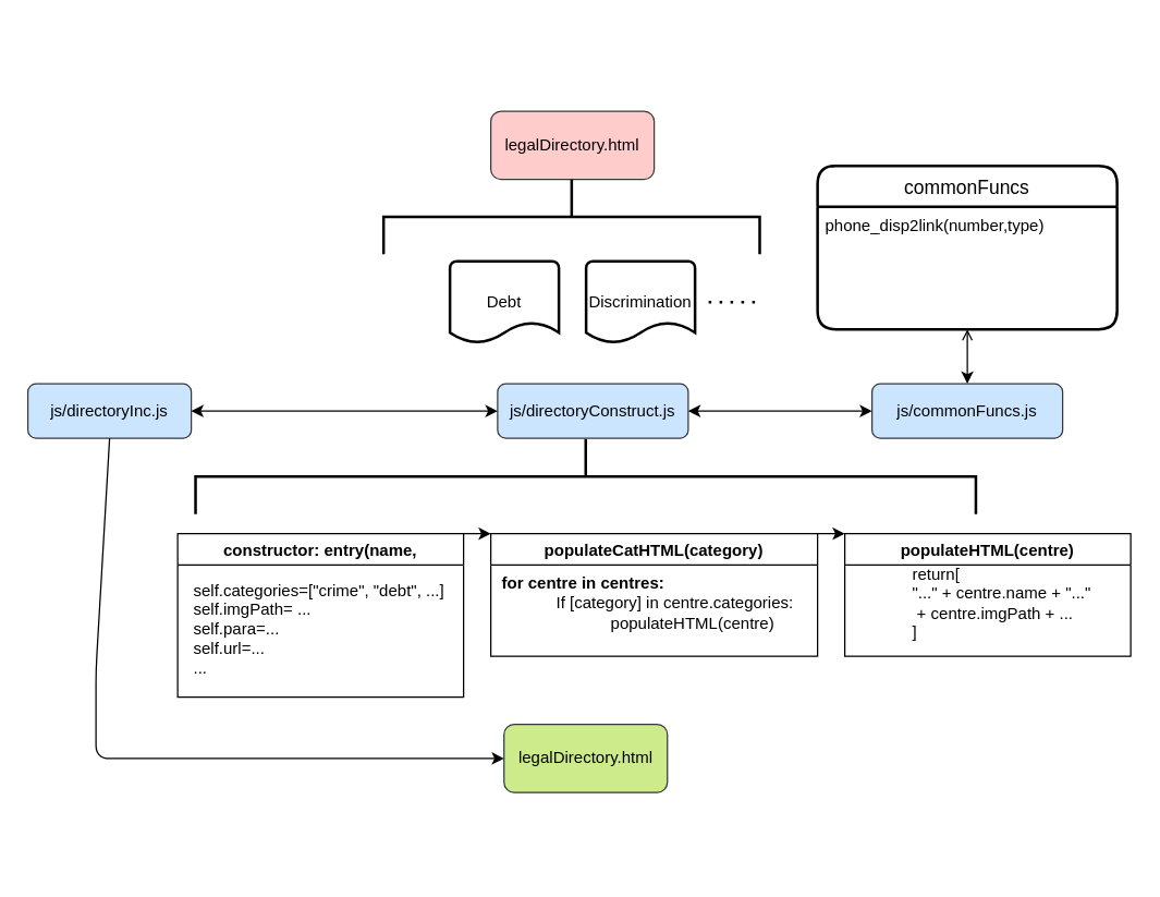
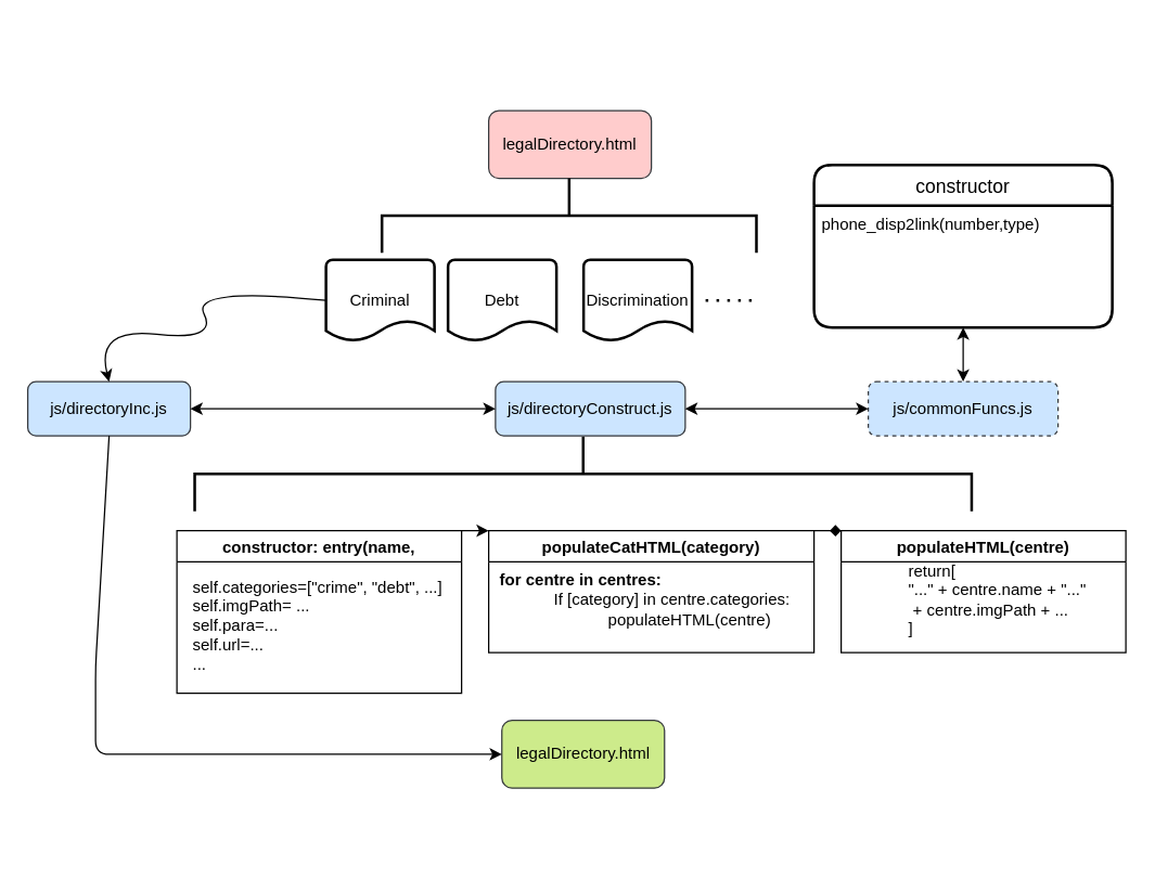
  <mxCell id="0" />
  <mxCell id="1" parent="0" />
  <mxCell id="2" value="legalDirectory.html" style="rounded=1;whiteSpace=wrap;html=1;fillColor=#ffcccc;strokeColor=#36393d;" vertex="1" parent="1"><mxGeometry x="360" y="81" width="120" height="50" as="geometry" /></mxCell>
  <mxCell id="3" value="" style="strokeWidth=2;html=1;shape=mxgraph.flowchart.annotation_2;align=left;labelPosition=right;pointerEvents=1;rotation=90;" vertex="1" parent="1"><mxGeometry x="391.88" y="20.38" width="55" height="276.25" as="geometry" /></mxCell>
+ <mxCell id="4" value="Criminal" style="strokeWidth=2;html=1;shape=mxgraph.flowchart.document2;whiteSpace=wrap;size=0.25;" vertex="1" parent="1"><mxGeometry x="240" y="191" width="80" height="60" as="geometry" /></mxCell>
  <mxCell id="5" value="Debt" style="strokeWidth=2;html=1;shape=mxgraph.flowchart.document2;whiteSpace=wrap;size=0.25;" vertex="1" parent="1"><mxGeometry x="330" y="191" width="80" height="60" as="geometry" /></mxCell>
  <mxCell id="6" value="Discrimination" style="strokeWidth=2;html=1;shape=mxgraph.flowchart.document2;whiteSpace=wrap;size=0.25;" vertex="1" parent="1"><mxGeometry x="430" y="191" width="80" height="60" as="geometry" /></mxCell>
  <mxCell id="7" value="" style="endArrow=none;dashed=1;html=1;dashPattern=1 3;strokeWidth=2;" edge="1" parent="1"><mxGeometry width="50" height="50" relative="1" as="geometry"><mxPoint x="520" y="221" as="sourcePoint" /><mxPoint x="560" y="221" as="targetPoint" /></mxGeometry></mxCell>
  <mxCell id="8" value="populateHTML(centre)" style="swimlane;" vertex="1" parent="1"><mxGeometry x="620" y="391" width="210" height="90" as="geometry" /></mxCell>
  <mxCell id="9" value="&lt;blockquote style=&quot;margin: 0 0 0 40px ; border: none ; padding: 0px&quot;&gt;&lt;div style=&quot;text-align: left&quot;&gt;return[&lt;/div&gt;&lt;div style=&quot;text-align: left&quot;&gt;&quot;...&quot; + centre.name + &quot;...&quot;&lt;/div&gt;&lt;div style=&quot;text-align: left&quot;&gt;&amp;nbsp;+ centre.imgPath + ...&lt;/div&gt;&lt;div style=&quot;text-align: left&quot;&gt;]&lt;/div&gt;&lt;/blockquote&gt;" style="text;html=1;align=center;verticalAlign=middle;resizable=0;points=[];autosize=1;" vertex="1" parent="8"><mxGeometry y="20.63" width="190" height="60" as="geometry" /></mxCell>
  <mxCell id="10" value="legalDirectory.html" style="rounded=1;whiteSpace=wrap;html=1;fillColor=#cdeb8b;strokeColor=#36393d;" vertex="1" parent="1"><mxGeometry x="369.7" y="531" width="120" height="50" as="geometry" /></mxCell>
  <mxCell id="11" value="constructor: entry(name," style="swimlane;" vertex="1" parent="1"><mxGeometry x="130" y="391" width="210" height="120" as="geometry" /></mxCell>
  <mxCell id="12" value="&lt;div&gt;&lt;blockquote style=&quot;margin: 0 0 0 40px ; border: none ; padding: 0px&quot;&gt;&lt;div&gt;self.categories=[&quot;crime&quot;, &quot;debt&quot;, ...]&lt;/div&gt;&lt;div&gt;self.imgPath= ...&lt;/div&gt;&lt;div&gt;self.para=...&lt;/div&gt;&lt;div&gt;self.url=...&lt;/div&gt;&lt;div&gt;...&lt;/div&gt;&lt;/blockquote&gt;&lt;/div&gt;" style="text;html=1;align=left;verticalAlign=middle;resizable=0;points=[];autosize=1;" vertex="1" parent="11"><mxGeometry x="-30" y="30" width="240" height="80" as="geometry" /></mxCell>
  <mxCell id="13" value="populateCatHTML(category)" style="swimlane;" vertex="1" parent="1"><mxGeometry x="360" y="391" width="240" height="90" as="geometry" /></mxCell>
  <mxCell id="14" value="&lt;div style=&quot;text-align: left&quot;&gt;&lt;span style=&quot;font-weight: 700 ; text-align: center&quot;&gt;for centre in centres:&lt;/span&gt;&lt;span&gt;&lt;br&gt;&lt;/span&gt;&lt;/div&gt;&lt;blockquote style=&quot;margin: 0 0 0 40px ; border: none ; padding: 0px&quot;&gt;&lt;div style=&quot;text-align: left&quot;&gt;&lt;span&gt;If [category] in centre.categories:&lt;/span&gt;&lt;/div&gt;&lt;blockquote style=&quot;margin: 0 0 0 40px ; border: none ; padding: 0px&quot;&gt;&lt;div style=&quot;text-align: left&quot;&gt;&lt;span&gt;populateHTML(centre)&lt;/span&gt;&lt;/div&gt;&lt;/blockquote&gt;&lt;/blockquote&gt;" style="text;html=1;align=center;verticalAlign=middle;resizable=0;points=[];autosize=1;" vertex="1" parent="13"><mxGeometry y="25.63" width="230" height="50" as="geometry" /></mxCell>
  <mxCell id="15" value="js/directoryConstruct.js" style="rounded=1;whiteSpace=wrap;html=1;fillColor=#cce5ff;strokeColor=#36393d;" vertex="1" parent="1"><mxGeometry x="365" y="281" width="140" height="40" as="geometry" /></mxCell>
- <mxCell id="16" value="" style="endArrow=classic;html=1;entryX=0;entryY=0;entryDx=0;entryDy=0;exitX=1;exitY=0;exitDx=0;exitDy=0;" edge="1" parent="1" source="13" target="8"><mxGeometry width="50" height="50" relative="1" as="geometry"><mxPoint x="430" y="631" as="sourcePoint" /><mxPoint x="480" y="581" as="targetPoint" /></mxGeometry></mxCell>
+ <mxCell id="16" value="" style="endArrow=diamond;html=1;entryX=0;entryY=0;entryDx=0;entryDy=0;exitX=1;exitY=0;exitDx=0;exitDy=0;" edge="1" parent="1" source="13" target="8"><mxGeometry width="50" height="50" relative="1" as="geometry"><mxPoint x="430" y="631" as="sourcePoint" /><mxPoint x="480" y="581" as="targetPoint" /></mxGeometry></mxCell>
  <mxCell id="17" value="js/directoryInc.js" style="rounded=1;whiteSpace=wrap;html=1;fillColor=#cce5ff;strokeColor=#36393d;" vertex="1" parent="1"><mxGeometry x="20" y="281" width="120" height="40" as="geometry" /></mxCell>
  <mxCell id="18" value="" style="strokeWidth=2;html=1;shape=mxgraph.flowchart.annotation_2;align=left;labelPosition=right;pointerEvents=1;rotation=90;" vertex="1" parent="1"><mxGeometry x="402.2" y="62.57" width="55" height="573.13" as="geometry" /></mxCell>
  <mxCell id="19" value="" style="endArrow=classic;html=1;entryX=0;entryY=0;entryDx=0;entryDy=0;exitX=1;exitY=0;exitDx=0;exitDy=0;" edge="1" parent="1" source="11" target="13"><mxGeometry width="50" height="50" relative="1" as="geometry"><mxPoint x="250" y="391" as="sourcePoint" /><mxPoint x="270" y="421" as="targetPoint" /></mxGeometry></mxCell>
- <mxCell id="20" value="js/commonFuncs.js" style="rounded=1;whiteSpace=wrap;html=1;fillColor=#cce5ff;strokeColor=#36393d;" vertex="1" parent="1"><mxGeometry x="640" y="281" width="140" height="40" as="geometry" /></mxCell>
- <mxCell id="21" value="commonFuncs" style="swimlane;childLayout=stackLayout;horizontal=1;startSize=30;horizontalStack=0;rounded=1;fontSize=14;fontStyle=0;strokeWidth=2;resizeParent=0;resizeLast=1;shadow=0;dashed=0;align=center;" vertex="1" parent="1"><mxGeometry x="600" y="121" width="220" height="120" as="geometry" /></mxCell>
+ <mxCell id="20" value="js/commonFuncs.js" style="rounded=1;whiteSpace=wrap;html=1;fillColor=#cce5ff;strokeColor=#36393d;dashed=1;" vertex="1" parent="1"><mxGeometry x="640" y="281" width="140" height="40" as="geometry" /></mxCell>
+ <mxCell id="21" value="constructor" style="swimlane;childLayout=stackLayout;horizontal=1;startSize=30;horizontalStack=0;rounded=1;fontSize=14;fontStyle=0;strokeWidth=2;resizeParent=0;resizeLast=1;shadow=0;dashed=0;align=center;" vertex="1" parent="1"><mxGeometry x="600" y="121" width="220" height="120" as="geometry" /></mxCell>
  <mxCell id="22" value="phone_disp2link(number,type)" style="align=left;strokeColor=none;fillColor=none;spacingLeft=4;fontSize=12;verticalAlign=top;resizable=0;rotatable=0;part=1;" vertex="1" parent="21"><mxGeometry y="30" width="220" height="90" as="geometry" /></mxCell>
- <mxCell id="23" value="" style="endArrow=open;startArrow=classic;html=1;entryX=0.5;entryY=1;entryDx=0;entryDy=0;exitX=0.5;exitY=0;exitDx=0;exitDy=0;" edge="1" parent="1" source="20" target="22"><mxGeometry width="50" height="50" relative="1" as="geometry"><mxPoint x="380" y="501" as="sourcePoint" /><mxPoint x="430" y="451" as="targetPoint" /></mxGeometry></mxCell>
+ <mxCell id="23" value="" style="endArrow=classic;startArrow=classic;html=1;entryX=0.5;entryY=1;entryDx=0;entryDy=0;exitX=0.5;exitY=0;exitDx=0;exitDy=0;" edge="1" parent="1" source="20" target="22"><mxGeometry width="50" height="50" relative="1" as="geometry"><mxPoint x="380" y="501" as="sourcePoint" /><mxPoint x="430" y="451" as="targetPoint" /></mxGeometry></mxCell>
  <mxCell id="24" value="" style="endArrow=classic;startArrow=classic;html=1;entryX=0;entryY=0.5;entryDx=0;entryDy=0;exitX=1;exitY=0.5;exitDx=0;exitDy=0;" edge="1" parent="1" source="15" target="20"><mxGeometry width="50" height="50" relative="1" as="geometry"><mxPoint x="540" y="311" as="sourcePoint" /><mxPoint x="590" y="261" as="targetPoint" /></mxGeometry></mxCell>
+ <mxCell id="25" value="" style="curved=1;endArrow=classic;html=1;exitX=0;exitY=0.5;exitDx=0;exitDy=0;exitPerimeter=0;entryX=0.5;entryY=0;entryDx=0;entryDy=0;" edge="1" parent="1" source="4" target="17"><mxGeometry width="50" height="50" relative="1" as="geometry"><mxPoint x="110" y="241" as="sourcePoint" /><mxPoint x="160" y="191" as="targetPoint" /><Array as="points"><mxPoint x="140" y="211" /><mxPoint x="160" y="251" /><mxPoint x="70" y="241" /></Array></mxGeometry></mxCell>
  <mxCell id="26" value="" style="endArrow=classic;startArrow=classic;html=1;entryX=0;entryY=0.5;entryDx=0;entryDy=0;exitX=1;exitY=0.5;exitDx=0;exitDy=0;" edge="1" parent="1" source="17" target="15"><mxGeometry width="50" height="50" relative="1" as="geometry"><mxPoint x="380" y="501" as="sourcePoint" /><mxPoint x="430" y="451" as="targetPoint" /></mxGeometry></mxCell>
  <mxCell id="27" value="" style="endArrow=classic;html=1;entryX=0;entryY=0.5;entryDx=0;entryDy=0;exitX=0.5;exitY=1;exitDx=0;exitDy=0;" edge="1" parent="1" source="17" target="10"><mxGeometry width="50" height="50" relative="1" as="geometry"><mxPoint x="380" y="501" as="sourcePoint" /><mxPoint x="430" y="451" as="targetPoint" /><Array as="points"><mxPoint x="70" y="491" /><mxPoint x="70" y="556" /></Array></mxGeometry></mxCell>
